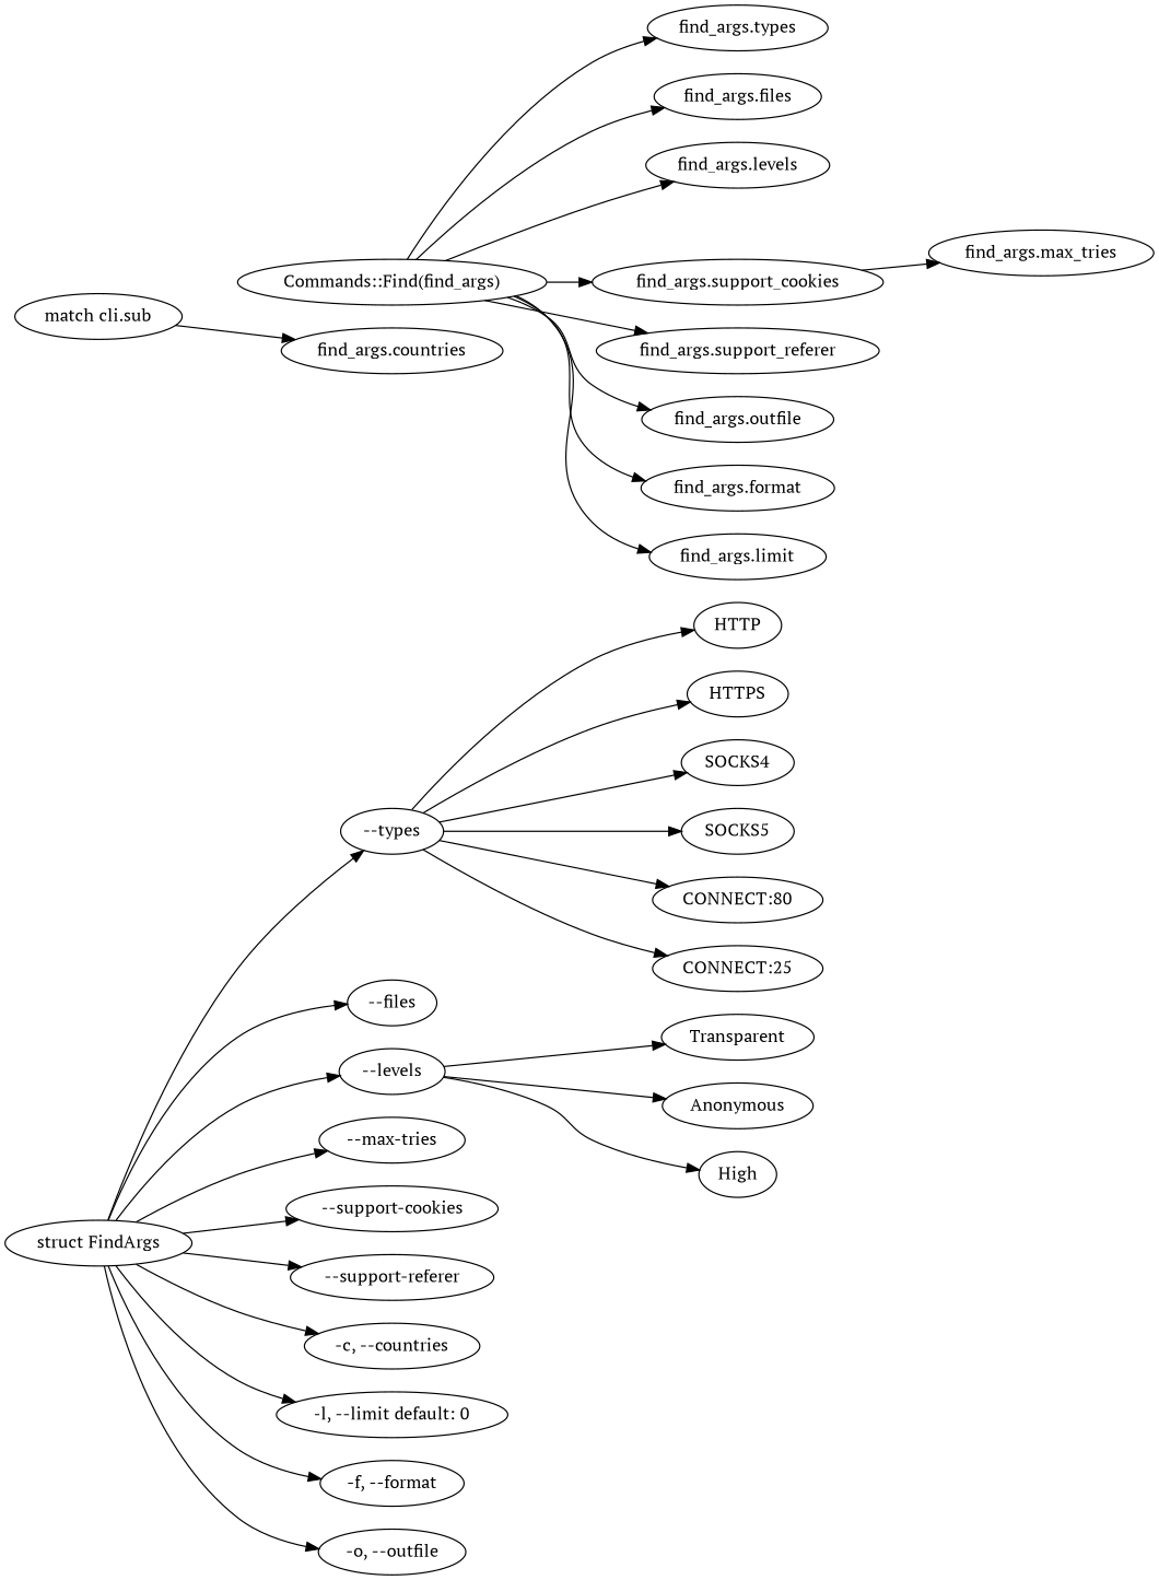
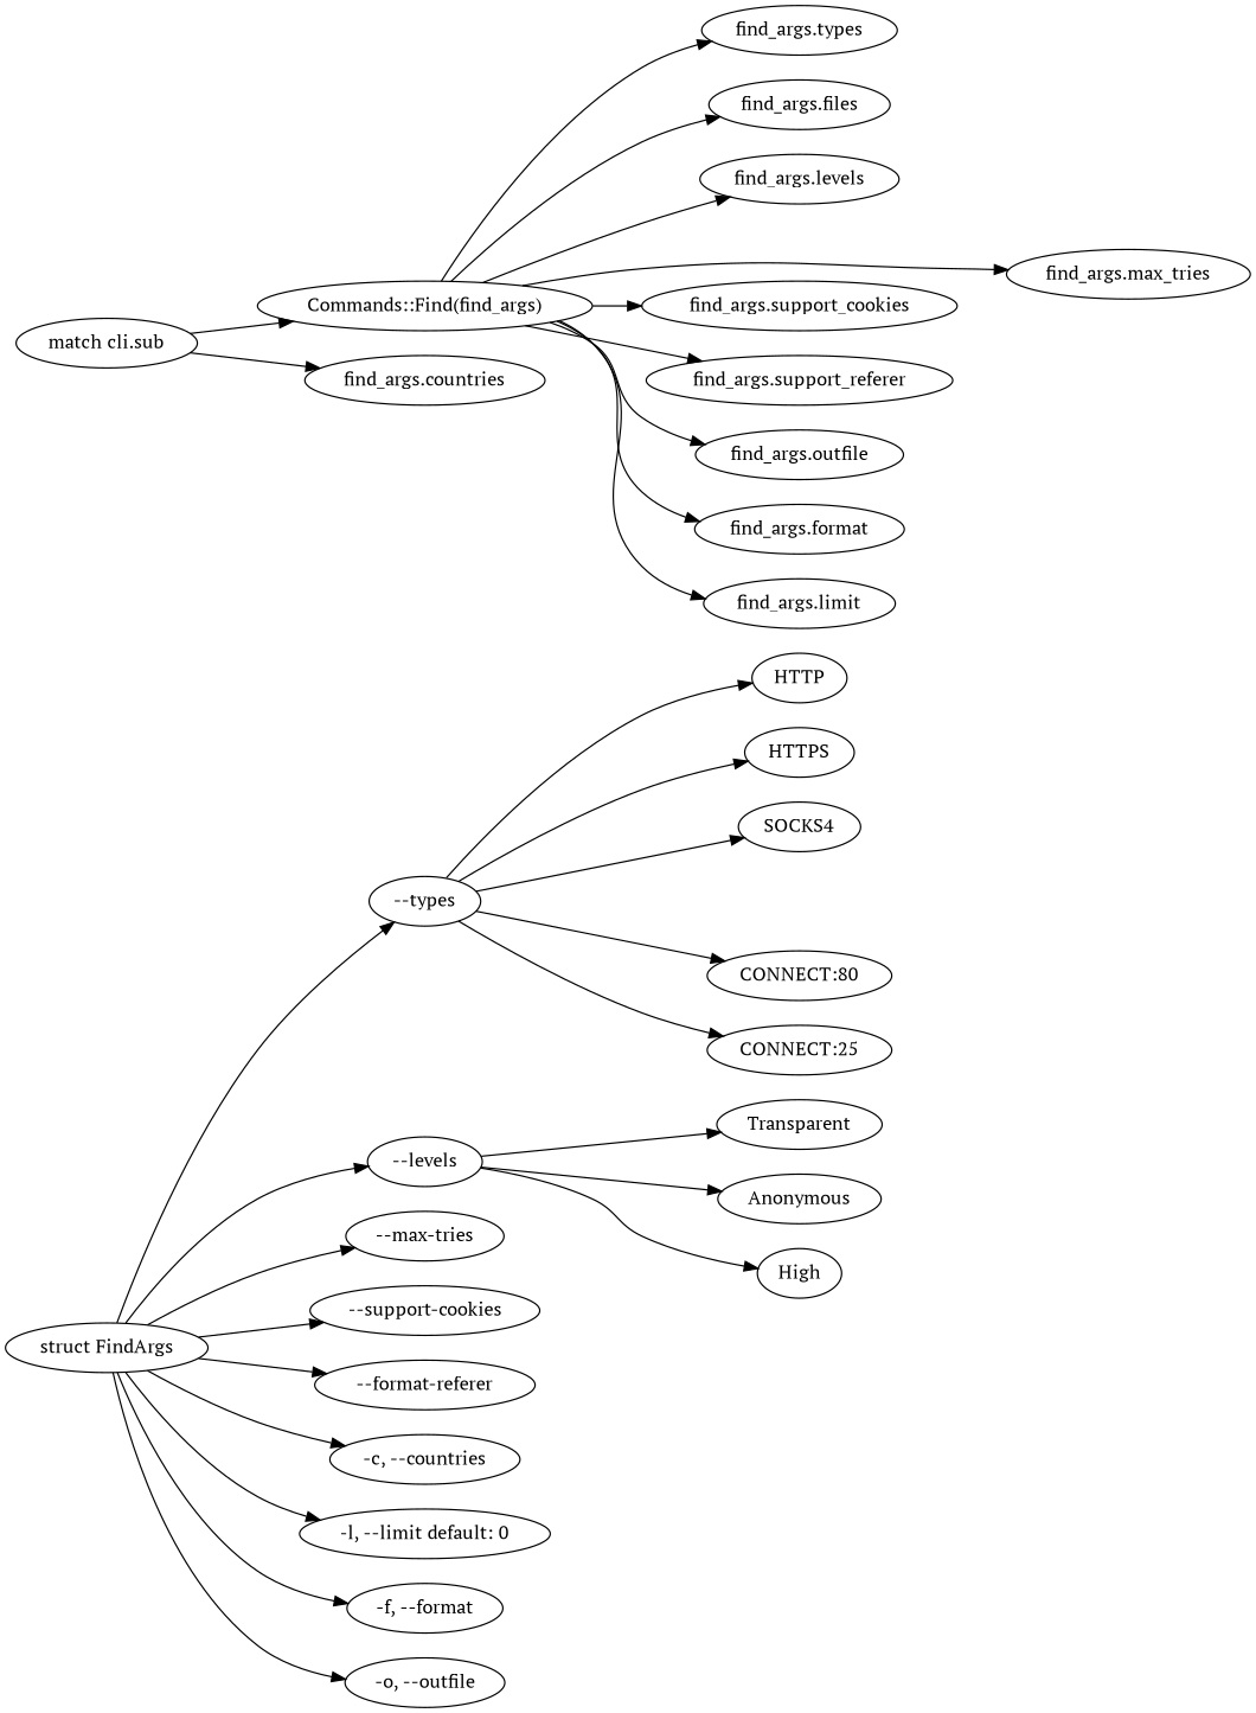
  digraph {
    fontname="PT Serif"
    rankdir=LR
    node [fontname="PT Serif"]
    edge [fontname="PT Serif"]
    n1 [label="struct FindArgs"]
    n2 [label="--types"]
-   n3 [label="--files"]
    n4 [label="--levels"]
    n5 [label="--max-tries"]
    n6 [label="--support-cookies"]
-   n7 [label="--support-referer"]
+   n7 [label="--format-referer"]
    n8 [label="-c, --countries"]
    n9 [label="-l, --limit default: 0"]
    n10 [label="-f, --format"]
    n11 [label="-o, --outfile"]
    HTTP
    HTTPS
    SOCKS4
-   SOCKS5
    "CONNECT:80"
    "CONNECT:25"
    Transparent
    Anonymous
    High
    n21 [label="Commands::Find(find_args)"]
    "find_args.types"
    "find_args.files"
    "find_args.levels"
    "find_args.max_tries"
    "find_args.support_cookies"
    "find_args.support_referer"
    "find_args.outfile"
    "find_args.format"
    "find_args.limit"
    "match cli.sub"
    "find_args.countries"
    n1 -> n2
-   n1 -> n3
    n1 -> n4
    n1 -> n5
    n1 -> n6
    n1 -> n7
    n1 -> n8
    n1 -> n9
    n1 -> n10
    n1 -> n11
    n2 -> HTTP
    n2 -> HTTPS
    n2 -> SOCKS4
-   n2 -> SOCKS5
    n2 -> "CONNECT:80"
    n2 -> "CONNECT:25"
    n4 -> Transparent
    n4 -> Anonymous
    n4 -> High
    n21 -> "find_args.types"
    n21 -> "find_args.files"
    n21 -> "find_args.levels"
-   "find_args.support_cookies" -> "find_args.max_tries"
+   n21 -> "find_args.max_tries"
    n21 -> "find_args.support_cookies"
    n21 -> "find_args.support_referer"
    n21 -> "find_args.outfile"
    n21 -> "find_args.format"
    n21 -> "find_args.limit"
+   "match cli.sub" -> n21
    "match cli.sub" -> "find_args.countries"
  }
